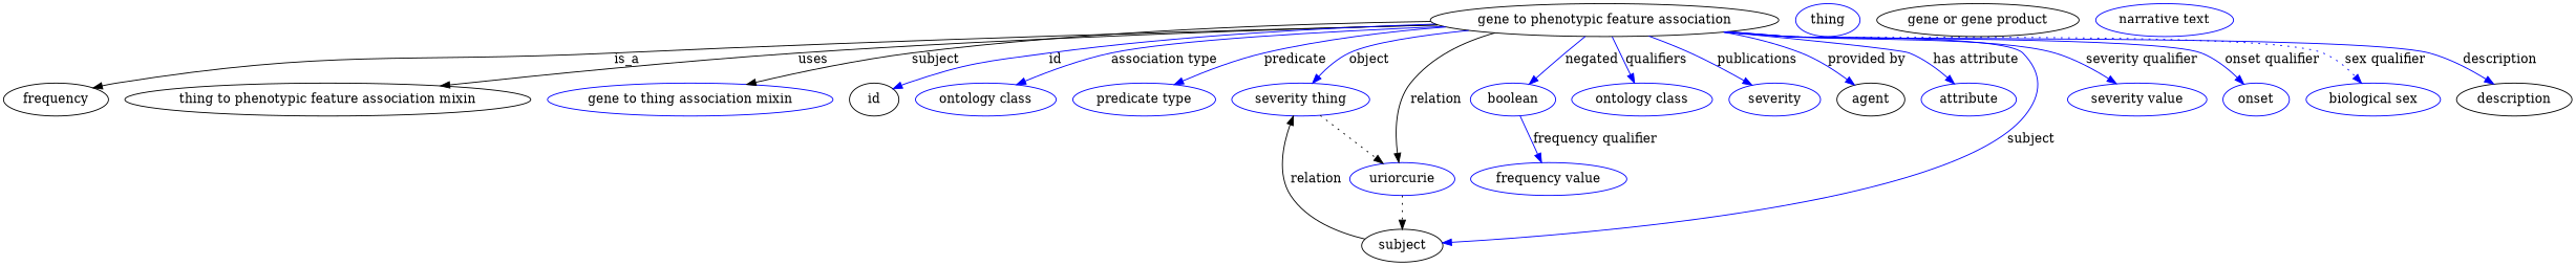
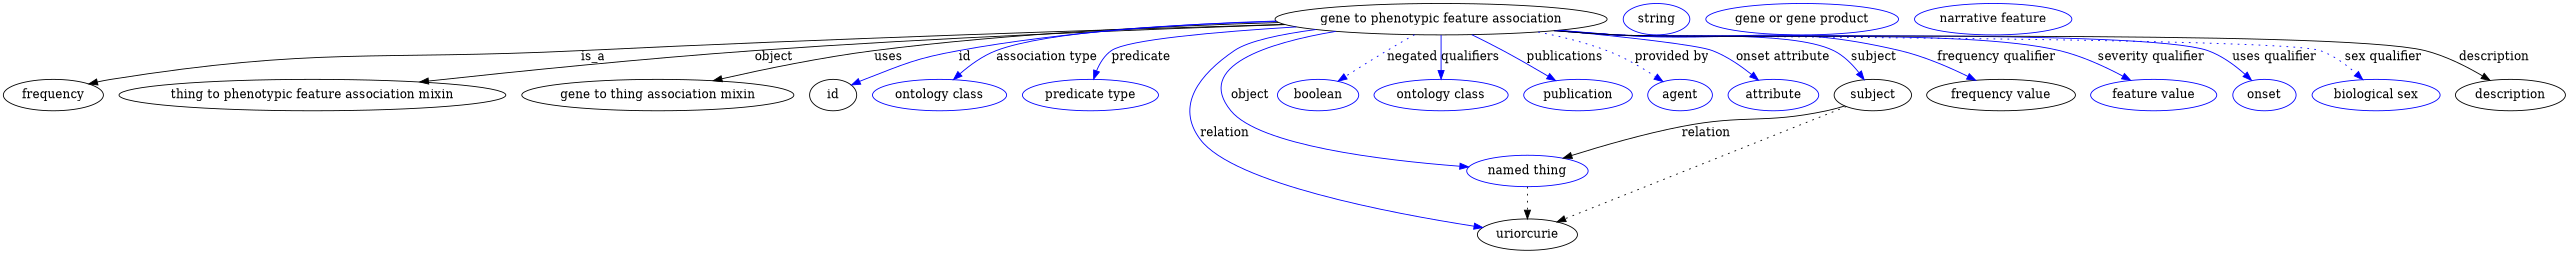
  digraph {
    node [color=blue]
    edge [color=blue style=solid]
    n1 [height=0.5 label="gene to phenotypic feature association" width=4.0621 color=""]
    n2 [height=0.5 label=frequency width=1.3902 color=""]
    "thing to phenotypic feature association mixin" [height=0.5 width=4.7482 color=""]
-   "gene to thing association mixin" [height=0.5 width=3.3941]
+   "gene to thing association mixin" [height=0.5 width=3.3941 color=""]
    id [height=0.5 width=0.75 color=""]
    n6 [height=0.5 label="ontology class" width=1.7151]
    n7 [height=0.5 label="predicate type" width=1.679]
-   n8 [height=0.5 label="severity thing" width=1.5346]
-   n9 [height=0.5 label=uriorcurie width=1.2638]
+   n8 [height=0.5 label="named thing" width=1.5346]
+   n9 [color=black height=0.5 label=uriorcurie width=1.2638]
    n10 [height=0.5 label=boolean width=1.0652]
    n11 [height=0.5 label="ontology class" width=1.7151]
-   n12 [height=0.5 label=severity width=1.3902]
-   n13 [color=black height=0.5 label=agent width=0.83048]
+   n12 [height=0.5 label=publication width=1.3902]
+   n13 [height=0.5 label=agent width=0.83048]
    n14 [height=0.5 label=attribute width=1.1193]
    subject [height=0.5 width=0.99297 color=""]
-   n16 [height=0.5 label="frequency value" width=1.8776]
-   n17 [height=0.5 label="severity value" width=1.661]
+   n16 [color=black height=0.5 label="frequency value" width=1.8776]
+   n17 [height=0.5 label="feature value" width=1.661]
    n18 [height=0.5 label=onset width=0.81243]
    n19 [height=0.5 label="biological sex" width=1.661]
    description [height=0.5 width=1.3902 color=""]
-   n21 [height=0.5 label=thing width=0.84854]
-   n22 [color=black height=0.5 label="gene or gene product" width=2.3651]
-   n23 [height=0.5 label="narrative text" width=1.6068]
+   n21 [height=0.5 label=string width=0.84854]
+   n22 [height=0.5 label="gene or gene product" width=2.3651]
+   n23 [height=0.5 label="narrative feature" width=1.6068]
    n1 -> n2 [label=is_a color="" style=""]
-   n1 -> "thing to phenotypic feature association mixin" [label=uses color="" style=""]
-   n1 -> "gene to thing association mixin" [label=subject color="" style=""]
+   n1 -> "thing to phenotypic feature association mixin" [label=object color="" style=""]
+   n1 -> "gene to thing association mixin" [label=uses color="" style=""]
    n1 -> id [label=id]
    n1 -> n6 [label="association type"]
    n1 -> n7 [label=predicate]
    n1 -> n8 [label=object]
-   n1 -> n9 [color=black label=relation]
-   n1 -> n10 [label=negated]
+   n1 -> n9 [label=relation]
+   n1 -> n10 [label=negated style=dotted]
    n1 -> n11 [label=qualifiers]
    n1 -> n12 [label=publications]
-   n1 -> n13 [label="provided by"]
-   n1 -> n14 [label="has attribute"]
+   n1 -> n13 [label="provided by" style=dotted]
+   n1 -> n14 [label="onset attribute"]
    n1 -> subject [label=subject]
-   n10 -> n16 [label="frequency qualifier"]
+   n1 -> n16 [label="frequency qualifier"]
    n1 -> n17 [label="severity qualifier"]
-   n1 -> n18 [label="onset qualifier"]
+   n1 -> n18 [label="uses qualifier"]
    n1 -> n19 [label="sex qualifier" style=dotted]
-   n1 -> description [label=description]
+   n1 -> description [color=black label=description]
    n8 -> n9 [style=dotted color=""]
    subject -> n8 [label=relation color="" style=""]
-   n9 -> subject [style=dotted color=""]
+   subject -> n9 [style=dotted color=""]
  }
